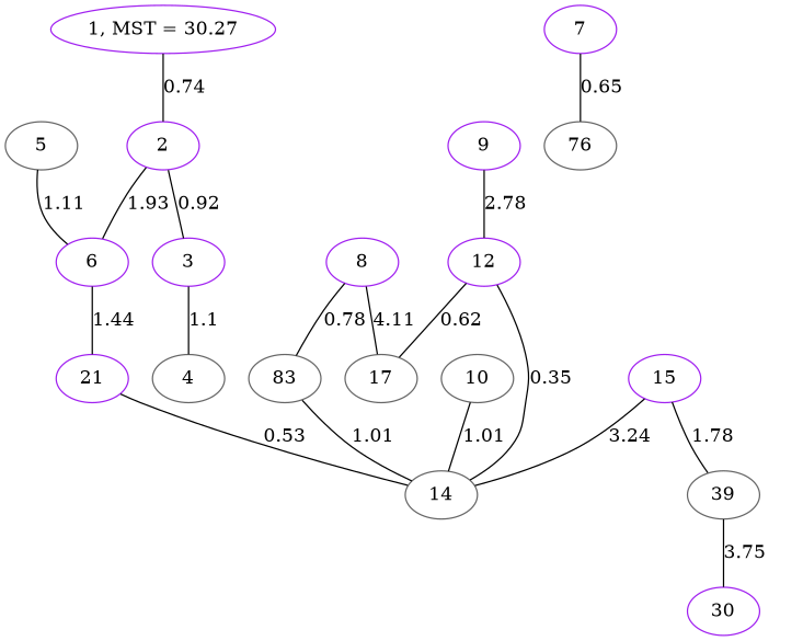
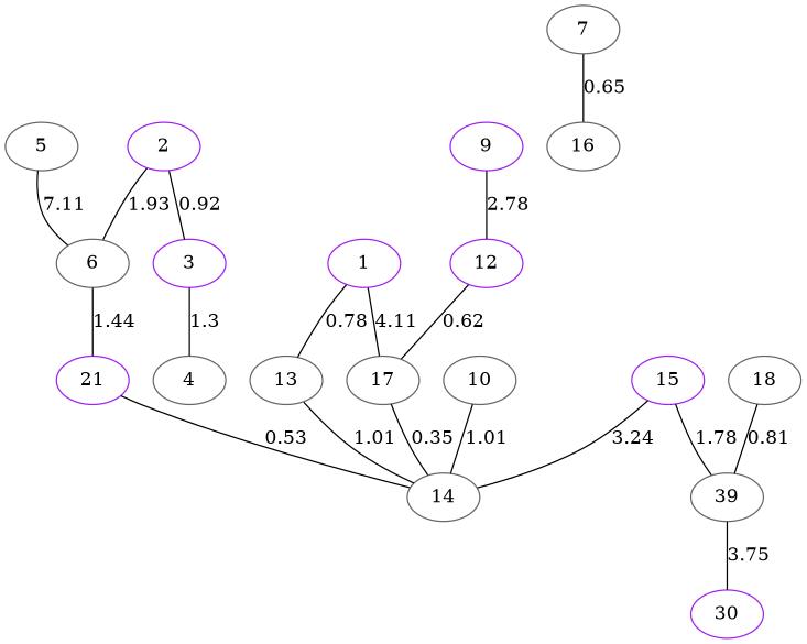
  graph {
    node [color=gray40]
    17
-   8 [color=purple]
-   13 [label=83]
+   8 [color=purple label=1]
+   13
    14
    n5 [label=39]
    n6 [color=purple label=30]
    15 [color=purple]
-   16 [label=76]
+   16
    9 [color=purple]
    12 [color=purple]
+   18
    4
    3 [color=purple]
    n14 [color=purple label=21]
-   6 [color=purple]
+   6
    5
    10
    2 [color=purple]
-   n19 [color=purple label="1, MST = 30.27"]
-   7 [color=purple]
+   7
    8 -- 17 [label=4.11]
    8 -- 13 [label=0.78]
    13 -- 14 [label=1.01]
    n5 -- n6 [label=3.75]
    15 -- 14 [label=3.24]
    15 -- n5 [label=1.78]
    9 -- 12 [label=2.78]
    12 -- 17 [label=0.62]
-   12 -- 14 [label=0.35]
-   3 -- 4 [label=1.1]
+   17 -- 14 [label=0.35]
+   18 -- n5 [label=0.81]
+   3 -- 4 [label=1.3]
    n14 -- 14 [label=0.53]
    6 -- n14 [label=1.44]
-   5 -- 6 [label=1.11]
+   5 -- 6 [label=7.11]
    10 -- 14 [label=1.01]
    2 -- 3 [label=0.92]
    2 -- 6 [label=1.93]
-   n19 -- 2 [label=0.74]
    7 -- 16 [label=0.65]
  }
